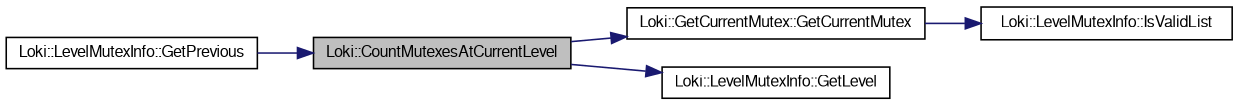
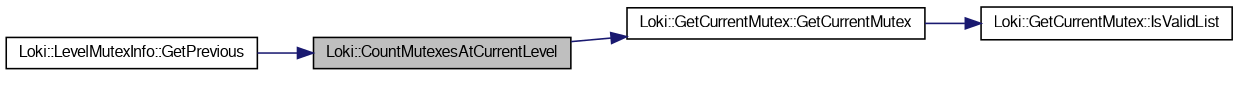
  digraph {
    rankdir=LR
    node [color=black fontname=FreeSans fontsize=10 shape=record]
    edge [color=midnightblue fontname=FreeSans fontsize=10 labelfontname=FreeSans labelfontsize=10 style=solid]
    n1 [fillcolor=grey75 fontcolor=black height=0.2 label="Loki::CountMutexesAtCurrentLevel" style=filled width=0.4]
    n2 [height=0.2 label="Loki::GetCurrentMutex::GetCurrentMutex" width=0.4]
-   n3 [height=0.2 label="Loki::LevelMutexInfo::GetLevel" width=0.4]
-   n4 [height=0.2 label="Loki::LevelMutexInfo::IsValidList" width=0.4]
+   n4 [height=0.2 label="Loki::GetCurrentMutex::IsValidList" width=0.4]
    n5 [height=0.2 label="Loki::LevelMutexInfo::GetPrevious" width=0.4]
    n1 -> n2
-   n1 -> n3
    n2 -> n4
    n5 -> n1
  }
